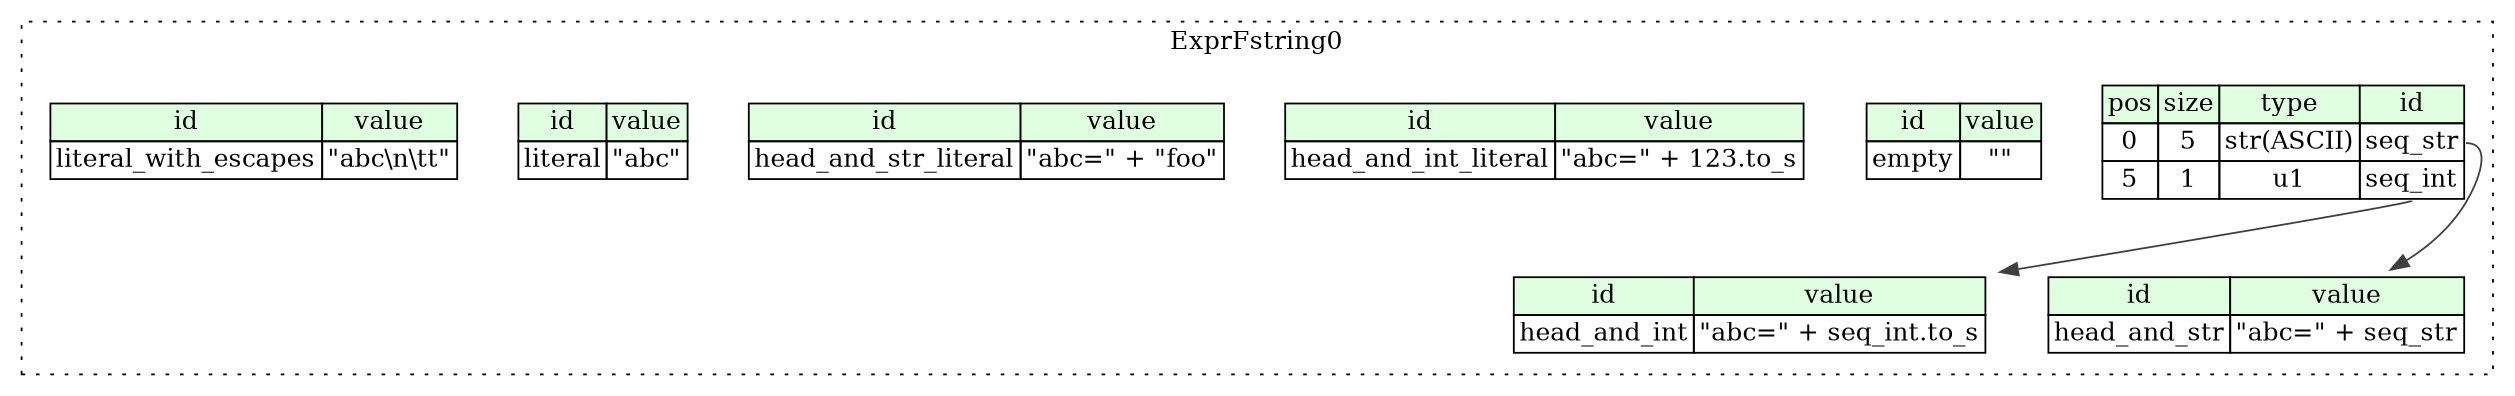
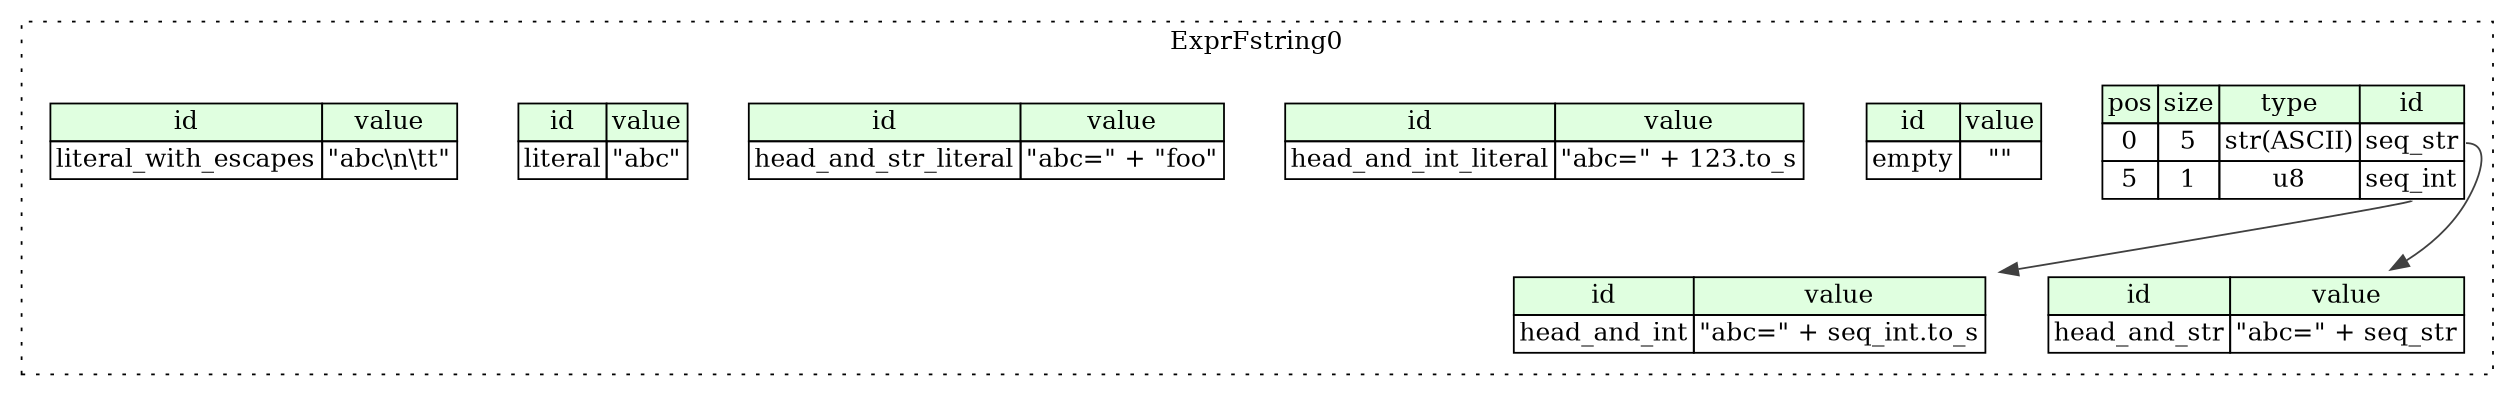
  digraph {
    rankdir=TB
    node [shape=plaintext]
    edge [color="#404040"]
-   n1 [label=<<TABLE BORDER="0" CELLBORDER="1" CELLSPACING="0"> 			<TR><TD BGCOLOR="#E0FFE0">pos</TD><TD BGCOLOR="#E0FFE0">size</TD><TD BGCOLOR="#E0FFE0">type</TD><TD BGCOLOR="#E0FFE0">id</TD></TR> 			<TR><TD PORT="seq_str_pos">0</TD><TD PORT="seq_str_size">5</TD><TD>str(ASCII)</TD><TD PORT="seq_str_type">seq_str</TD></TR> 			<TR><TD PORT="seq_int_pos">5</TD><TD PORT="seq_int_size">1</TD><TD>u1</TD><TD PORT="seq_int_type">seq_int</TD></TR> 		</TABLE>>]
+   n1 [label=<<TABLE BORDER="0" CELLBORDER="1" CELLSPACING="0"> 			<TR><TD BGCOLOR="#E0FFE0">pos</TD><TD BGCOLOR="#E0FFE0">size</TD><TD BGCOLOR="#E0FFE0">type</TD><TD BGCOLOR="#E0FFE0">id</TD></TR> 			<TR><TD PORT="seq_str_pos">0</TD><TD PORT="seq_str_size">5</TD><TD>str(ASCII)</TD><TD PORT="seq_str_type">seq_str</TD></TR> 			<TR><TD PORT="seq_int_pos">5</TD><TD PORT="seq_int_size">1</TD><TD>u8</TD><TD PORT="seq_int_type">seq_int</TD></TR> 		</TABLE>>]
    n2 [label=<<TABLE BORDER="0" CELLBORDER="1" CELLSPACING="0"> 			<TR><TD BGCOLOR="#E0FFE0">id</TD><TD BGCOLOR="#E0FFE0">value</TD></TR> 			<TR><TD>empty</TD><TD>&quot;&quot;</TD></TR> 		</TABLE>>]
    n3 [label=<<TABLE BORDER="0" CELLBORDER="1" CELLSPACING="0"> 			<TR><TD BGCOLOR="#E0FFE0">id</TD><TD BGCOLOR="#E0FFE0">value</TD></TR> 			<TR><TD>head_and_int</TD><TD>&quot;abc=&quot; + seq_int.to_s</TD></TR> 		</TABLE>>]
    n4 [label=<<TABLE BORDER="0" CELLBORDER="1" CELLSPACING="0"> 			<TR><TD BGCOLOR="#E0FFE0">id</TD><TD BGCOLOR="#E0FFE0">value</TD></TR> 			<TR><TD>head_and_int_literal</TD><TD>&quot;abc=&quot; + 123.to_s</TD></TR> 		</TABLE>>]
    n5 [label=<<TABLE BORDER="0" CELLBORDER="1" CELLSPACING="0"> 			<TR><TD BGCOLOR="#E0FFE0">id</TD><TD BGCOLOR="#E0FFE0">value</TD></TR> 			<TR><TD>head_and_str</TD><TD>&quot;abc=&quot; + seq_str</TD></TR> 		</TABLE>>]
    n6 [label=<<TABLE BORDER="0" CELLBORDER="1" CELLSPACING="0"> 			<TR><TD BGCOLOR="#E0FFE0">id</TD><TD BGCOLOR="#E0FFE0">value</TD></TR> 			<TR><TD>head_and_str_literal</TD><TD>&quot;abc=&quot; + &quot;foo&quot;</TD></TR> 		</TABLE>>]
    n7 [label=<<TABLE BORDER="0" CELLBORDER="1" CELLSPACING="0"> 			<TR><TD BGCOLOR="#E0FFE0">id</TD><TD BGCOLOR="#E0FFE0">value</TD></TR> 			<TR><TD>literal</TD><TD>&quot;abc&quot;</TD></TR> 		</TABLE>>]
    n8 [label=<<TABLE BORDER="0" CELLBORDER="1" CELLSPACING="0"> 			<TR><TD BGCOLOR="#E0FFE0">id</TD><TD BGCOLOR="#E0FFE0">value</TD></TR> 			<TR><TD>literal_with_escapes</TD><TD>&quot;abc\n\tt&quot;</TD></TR> 		</TABLE>>]
    subgraph cluster_1 {
      label=ExprFstring0
      style=dotted
      n1
      n2
      n3
      n4
      n5
      n6
      n7
      n8
    }
    n1 -> n3 [tailport=seq_int_type]
    n1 -> n5 [tailport=seq_str_type]
  }
